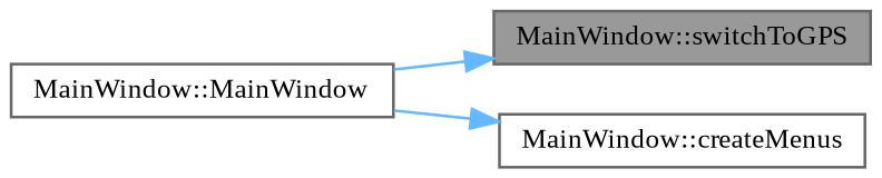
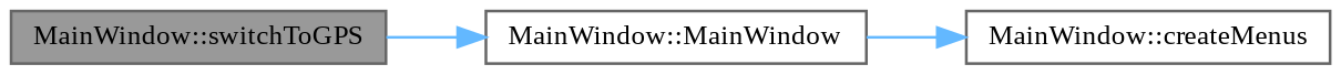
  digraph {
    fontname="Liberation Serif"
    rankdir=RL
    node [color=grey40 fillcolor=white fontname="Liberation Serif" fontsize=10 shape=box style=filled]
    edge [color=steelblue1 dir=back fontname="Liberation Serif" fontsize=10 labelfontname=Helvetica labelfontsize=10 style=solid]
    n1 [color=gray40 fillcolor=grey60 fontcolor=black height=0.2 label="MainWindow::switchToGPS" width=0.4]
    n2 [height=0.2 label="MainWindow::MainWindow" width=0.4]
    n3 [height=0.2 label="MainWindow::createMenus" width=0.4]
-   n1 -> n2
+   n2 -> n1
    n3 -> n2
  }
